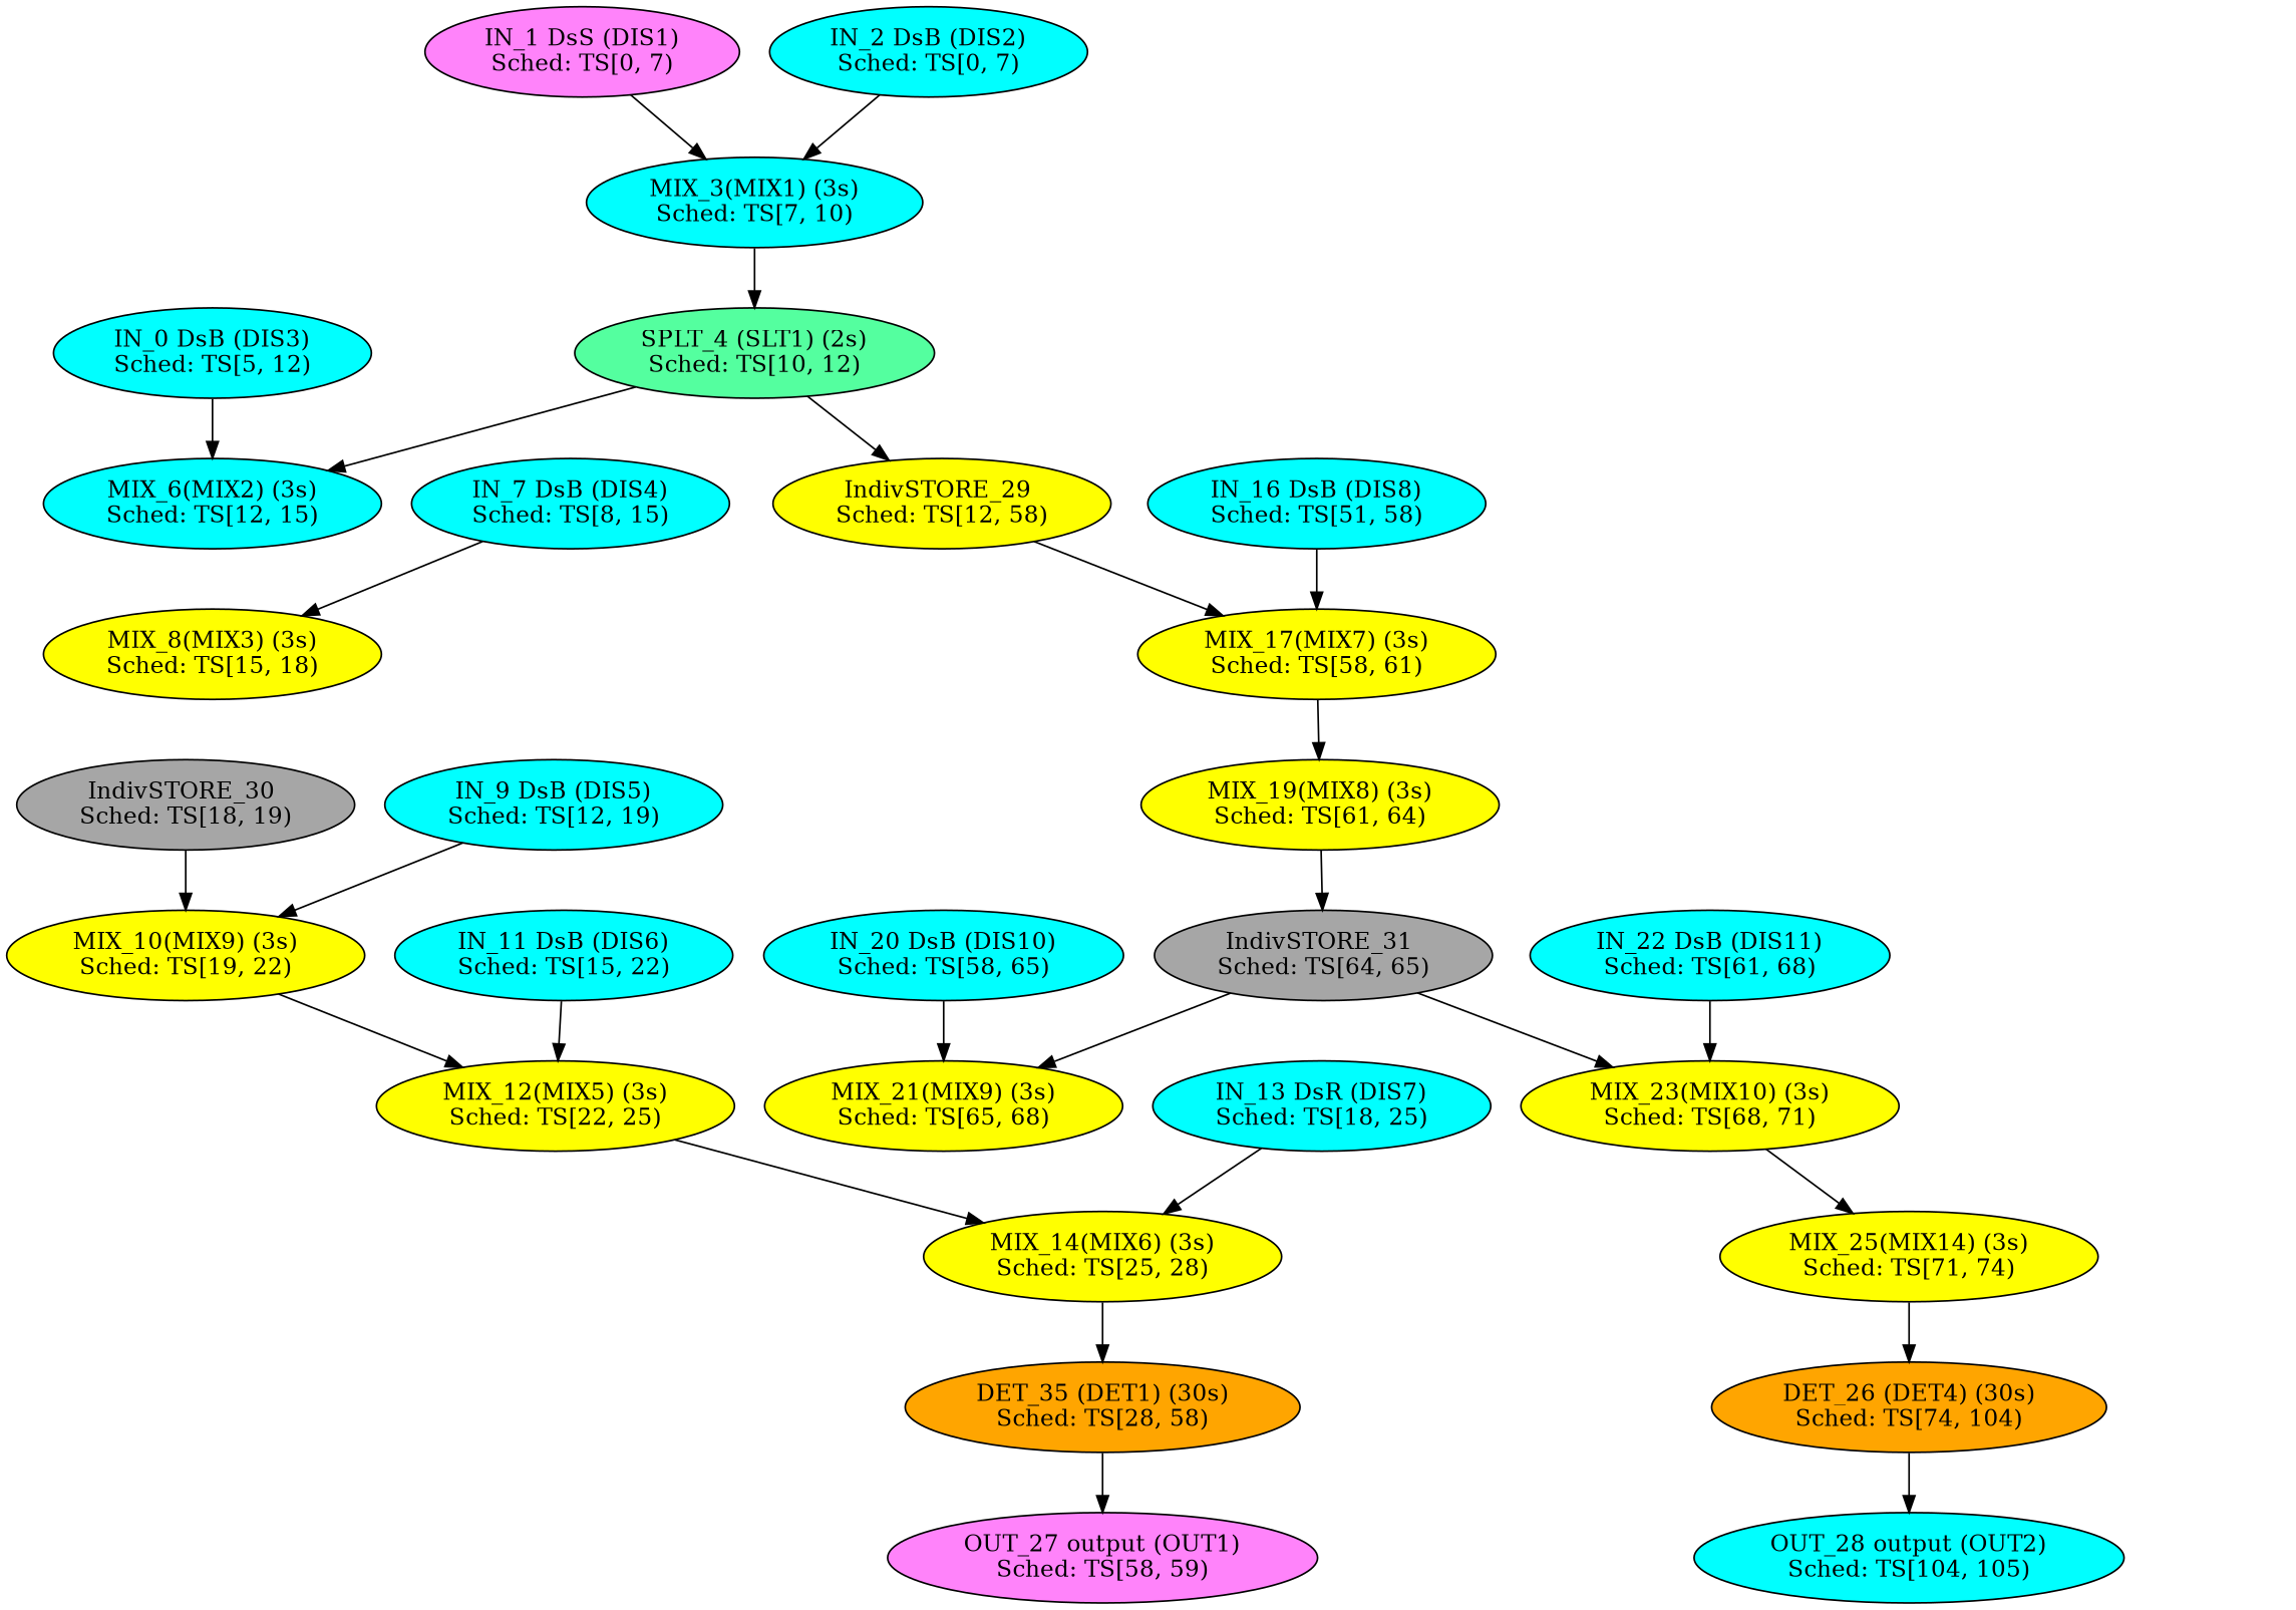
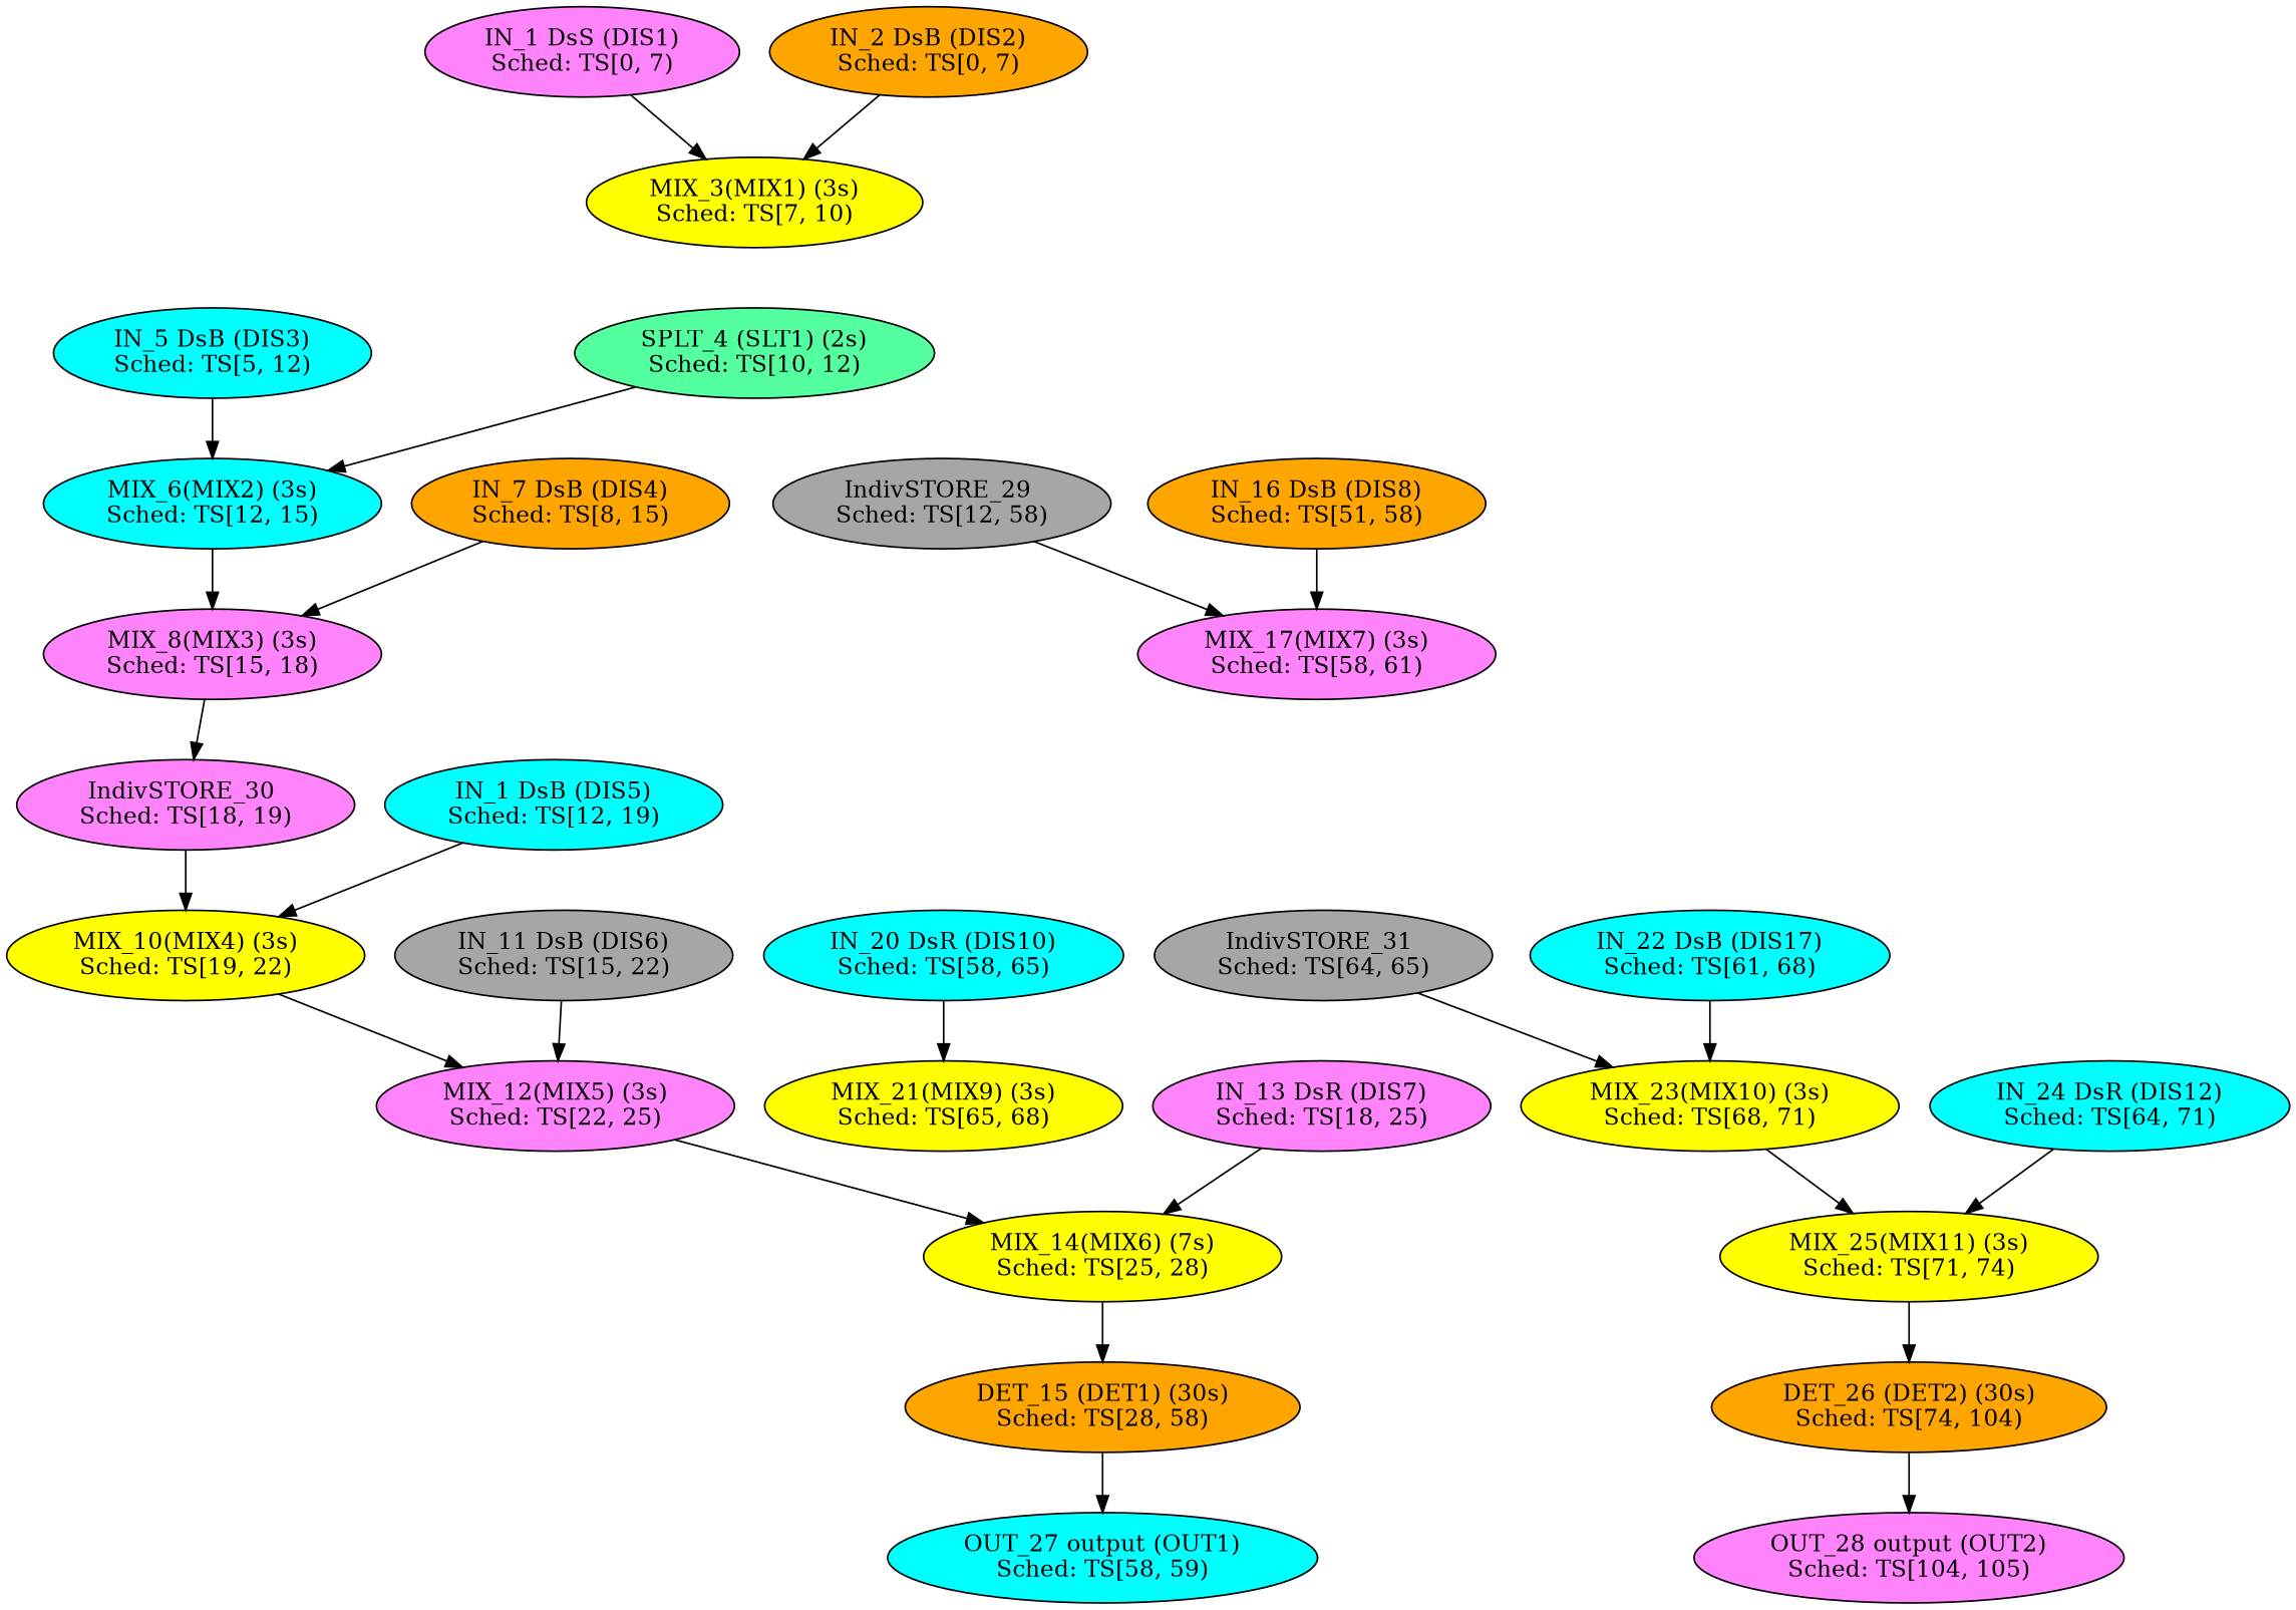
  digraph {
    node [fillcolor=cyan style=filled]
    n1 [fillcolor=orchid1 label="IN_1 DsS (DIS1)\nSched: TS[0, 7)\n"]
-   n2 [label="MIX_3(MIX1) (3s)\nSched: TS[7, 10)\n"]
+   n2 [fillcolor=yellow label="MIX_3(MIX1) (3s)\nSched: TS[7, 10)\n"]
    n3 [fillcolor=seagreen1 label="SPLT_4 (SLT1) (2s)\nSched: TS[10, 12)\n"]
    n4 [label="MIX_6(MIX2) (3s)\nSched: TS[12, 15)\n"]
-   n5 [fillcolor=yellow label="IndivSTORE_29 \nSched: TS[12, 58)\n"]
-   n6 [label="IN_2 DsB (DIS2)\nSched: TS[0, 7)\n"]
-   n7 [fillcolor=yellow label="MIX_8(MIX3) (3s)\nSched: TS[15, 18)\n"]
-   n8 [fillcolor=yellow label="MIX_17(MIX7) (3s)\nSched: TS[58, 61)\n"]
-   n9 [fillcolor=grey65 label="IndivSTORE_30 \nSched: TS[18, 19)\n"]
-   n10 [fillcolor=yellow label="MIX_19(MIX8) (3s)\nSched: TS[61, 64)\n"]
-   n11 [label="IN_0 DsB (DIS3)\nSched: TS[5, 12)\n"]
-   n12 [fillcolor=yellow label="MIX_10(MIX9) (3s)\nSched: TS[19, 22)\n"]
-   n13 [label="IN_7 DsB (DIS4)\nSched: TS[8, 15)\n"]
-   n14 [fillcolor=yellow label="MIX_12(MIX5) (3s)\nSched: TS[22, 25)\n"]
-   n15 [label="IN_9 DsB (DIS5)\nSched: TS[12, 19)\n"]
-   n16 [fillcolor=yellow label="MIX_14(MIX6) (3s)\nSched: TS[25, 28)\n"]
-   n17 [fillcolor=orange label="DET_35 (DET1) (30s)\nSched: TS[28, 58)\n"]
-   n18 [label="IN_11 DsB (DIS6)\nSched: TS[15, 22)\n"]
-   n19 [fillcolor=orchid1 label="OUT_27 output (OUT1)\nSched: TS[58, 59)\n"]
-   n20 [label="IN_13 DsR (DIS7)\nSched: TS[18, 25)\n"]
-   n21 [label="IN_16 DsB (DIS8)\nSched: TS[51, 58)\n"]
+   n5 [fillcolor=grey65 label="IndivSTORE_29 \nSched: TS[12, 58)\n"]
+   n6 [fillcolor=orange label="IN_2 DsB (DIS2)\nSched: TS[0, 7)\n"]
+   n7 [fillcolor=orchid1 label="MIX_8(MIX3) (3s)\nSched: TS[15, 18)\n"]
+   n8 [fillcolor=orchid1 label="MIX_17(MIX7) (3s)\nSched: TS[58, 61)\n"]
+   n9 [fillcolor=orchid1 label="IndivSTORE_30 \nSched: TS[18, 19)\n"]
+   n11 [label="IN_5 DsB (DIS3)\nSched: TS[5, 12)\n"]
+   n12 [fillcolor=yellow label="MIX_10(MIX4) (3s)\nSched: TS[19, 22)\n"]
+   n13 [fillcolor=orange label="IN_7 DsB (DIS4)\nSched: TS[8, 15)\n"]
+   n14 [fillcolor=orchid1 label="MIX_12(MIX5) (3s)\nSched: TS[22, 25)\n"]
+   n15 [label="IN_1 DsB (DIS5)\nSched: TS[12, 19)\n"]
+   n16 [fillcolor=yellow label="MIX_14(MIX6) (7s)\nSched: TS[25, 28)\n"]
+   n17 [fillcolor=orange label="DET_15 (DET1) (30s)\nSched: TS[28, 58)\n"]
+   n18 [fillcolor=grey65 label="IN_11 DsB (DIS6)\nSched: TS[15, 22)\n"]
+   n19 [label="OUT_27 output (OUT1)\nSched: TS[58, 59)\n"]
+   n20 [fillcolor=orchid1 label="IN_13 DsR (DIS7)\nSched: TS[18, 25)\n"]
+   n21 [fillcolor=orange label="IN_16 DsB (DIS8)\nSched: TS[51, 58)\n"]
    n22 [fillcolor=grey65 label="IndivSTORE_31 \nSched: TS[64, 65)\n"]
    n23 [fillcolor=yellow label="MIX_21(MIX9) (3s)\nSched: TS[65, 68)\n"]
    n24 [fillcolor=yellow label="MIX_23(MIX10) (3s)\nSched: TS[68, 71)\n"]
-   n25 [label="IN_20 DsB (DIS10)\nSched: TS[58, 65)\n"]
-   n26 [fillcolor=yellow label="MIX_25(MIX14) (3s)\nSched: TS[71, 74)\n"]
-   n27 [fillcolor=orange label="DET_26 (DET4) (30s)\nSched: TS[74, 104)\n"]
-   n28 [label="IN_22 DsB (DIS11)\nSched: TS[61, 68)\n"]
-   n29 [label="OUT_28 output (OUT2)\nSched: TS[104, 105)\n"]
+   n25 [label="IN_20 DsR (DIS10)\nSched: TS[58, 65)\n"]
+   n26 [fillcolor=yellow label="MIX_25(MIX11) (3s)\nSched: TS[71, 74)\n"]
+   n27 [fillcolor=orange label="DET_26 (DET2) (30s)\nSched: TS[74, 104)\n"]
+   n28 [label="IN_22 DsB (DIS17)\nSched: TS[61, 68)\n"]
+   n29 [fillcolor=orchid1 label="OUT_28 output (OUT2)\nSched: TS[104, 105)\n"]
+   n30 [label="IN_24 DsR (DIS12)\nSched: TS[64, 71)\n"]
    n1 -> n2
-   n2 -> n3
    n3 -> n4
-   n3 -> n5
+   n4 -> n7
    n5 -> n8
    n6 -> n2
-   n8 -> n10
+   n7 -> n9
    n9 -> n12
-   n10 -> n22
    n11 -> n4
    n12 -> n14
    n13 -> n7
    n14 -> n16
    n15 -> n12
    n16 -> n17
    n17 -> n19
    n18 -> n14
    n20 -> n16
    n21 -> n8
-   n22 -> n23
    n22 -> n24
    n24 -> n26
    n25 -> n23
    n26 -> n27
    n27 -> n29
    n28 -> n24
+   n30 -> n26
  }
